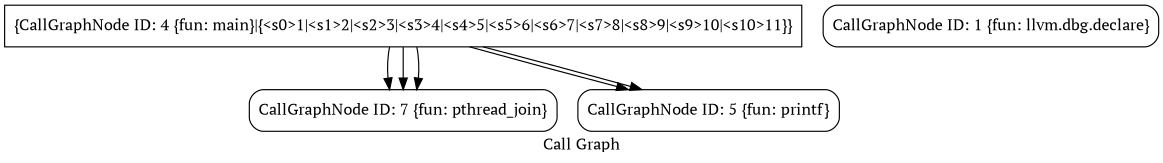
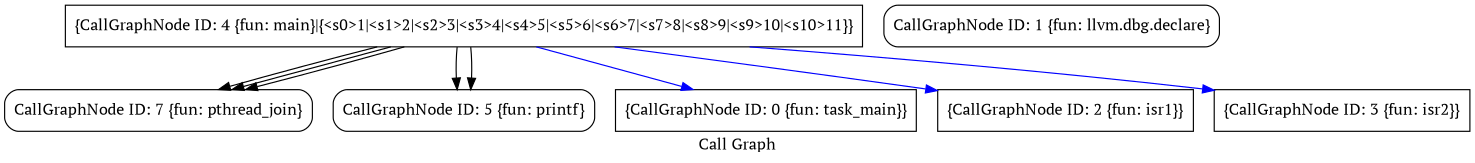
  digraph {
    fontname="PT Serif"
    label="Call Graph"
    node [fontname="PT Serif" shape=box]
    edge [color=black fontname="PT Serif"]
    n1 [label="{CallGraphNode ID: 7 \{fun: pthread_join\}}" shape=Mrecord]
    n2 [label="{CallGraphNode ID: 5 \{fun: printf\}}" shape=Mrecord]
    n3 [label="{CallGraphNode ID: 4 \{fun: main\}|{<s0>1|<s1>2|<s2>3|<s3>4|<s4>5|<s5>6|<s6>7|<s7>8|<s8>9|<s9>10|<s10>11}}"]
+   n4 [label="{CallGraphNode ID: 0 \{fun: task_main\}}"]
+   n5 [label="{CallGraphNode ID: 2 \{fun: isr1\}}"]
+   n6 [label="{CallGraphNode ID: 3 \{fun: isr2\}}"]
    n7 [label="{CallGraphNode ID: 1 \{fun: llvm.dbg.declare\}}" shape=Mrecord]
    n3 -> n1 [tailport=s4]
    n3 -> n1 [tailport=s5]
    n3 -> n1 [tailport=s6]
    n3 -> n2 [tailport=s0]
    n3 -> n2 [tailport=s7]
+   n3 -> n4 [color=blue tailport=s8]
+   n3 -> n5 [color=blue tailport=s9]
+   n3 -> n6 [color=blue tailport=s10]
  }
